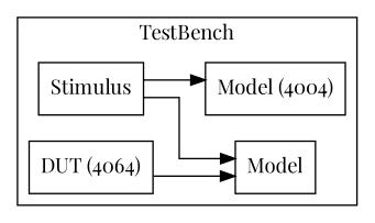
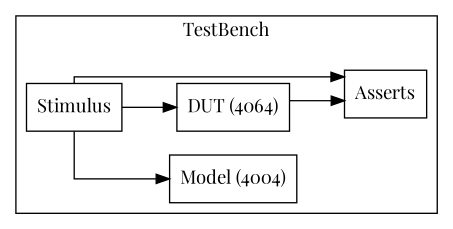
  digraph {
    fontname="Playfair Display"
    rankdir=LR
    splines=ortho
    node [fontname="Playfair Display" shape=box]
    edge [fontname="Playfair Display"]
    n1 [label=Stimulus]
    n2 [label="Model (4004)"]
    n3 [label="DUT (4064)"]
-   n4 [label=Model]
+   n4 [label=Asserts]
    subgraph cluster_1 {
      label=TestBench
      n1
      n2
      n3
      n4
    }
    n1 -> n2
+   n1 -> n3
    n1 -> n4
    n3 -> n4
  }
